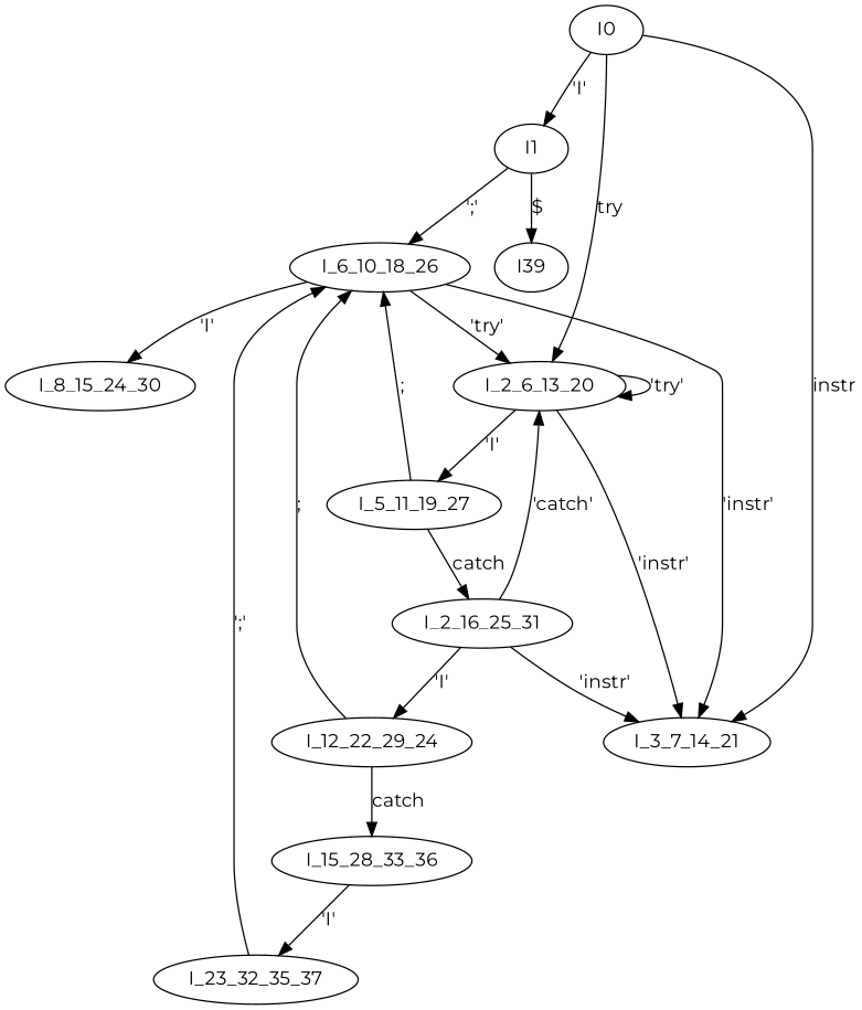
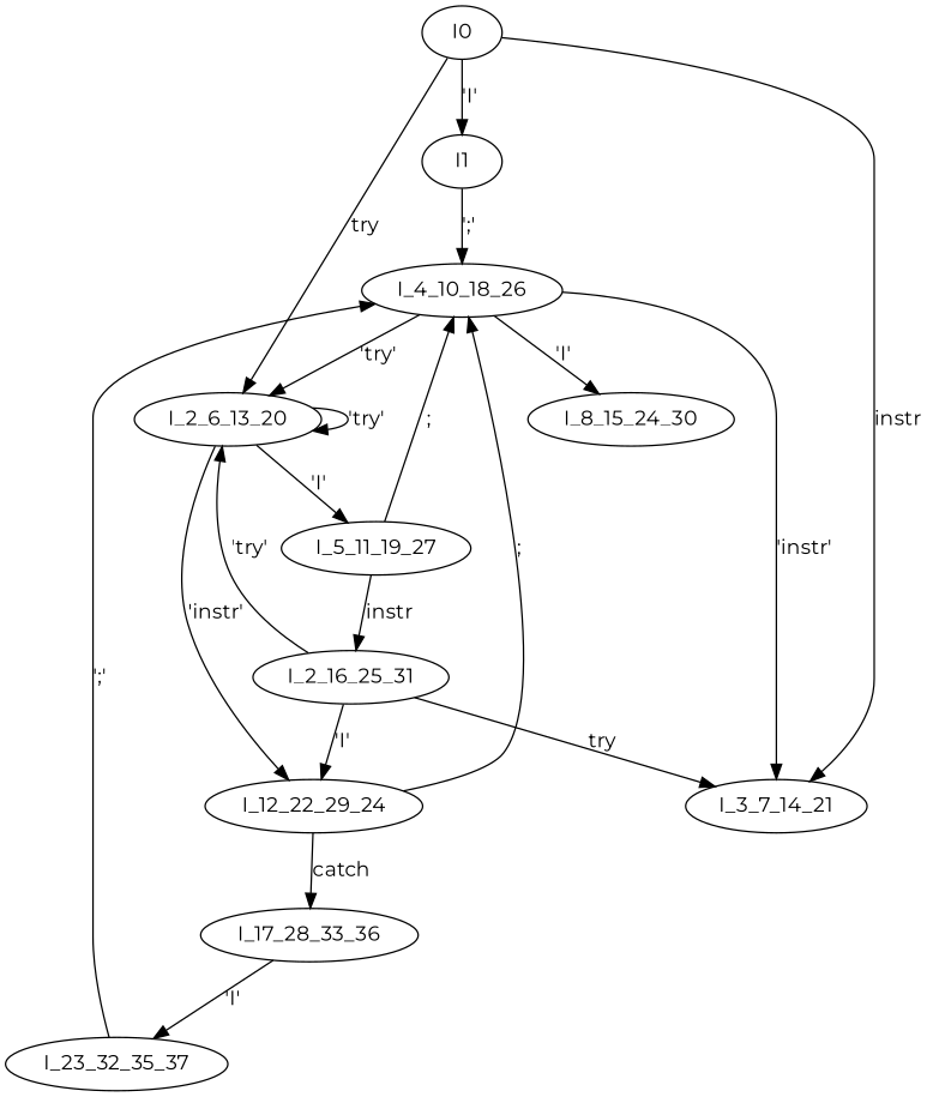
  digraph {
    fontname=Montserrat
    node [fontname=Montserrat]
    edge [fontname=Montserrat]
    I0
    I1
    I_2_6_13_20
    I_3_7_14_21
-   I_4_10_18_26 [label=I_6_10_18_26]
-   I39
+   I_4_10_18_26
    I_5_11_19_27
    I_8_15_24_30
    n9 [label=I_2_16_25_31]
    I_12_22_29_24
-   I_17_28_33_36 [label=I_15_28_33_36]
+   I_17_28_33_36
    I_23_32_35_37
    I0 -> I1 [label="'I'"]
    I0 -> I_2_6_13_20 [label=try]
    I0 -> I_3_7_14_21 [label=instr]
    I1 -> I_4_10_18_26 [label="';'"]
-   I1 -> I39 [label="$"]
    I_2_6_13_20 -> I_2_6_13_20 [label="'try'"]
-   I_2_6_13_20 -> I_3_7_14_21 [label="'instr'"]
+   I_2_6_13_20 -> I_12_22_29_24 [label="'instr'"]
    I_2_6_13_20 -> I_5_11_19_27 [label="'I'"]
    I_4_10_18_26 -> I_2_6_13_20 [label="'try'"]
    I_4_10_18_26 -> I_3_7_14_21 [label="'instr'"]
    I_4_10_18_26 -> I_8_15_24_30 [label="'I'"]
    I_5_11_19_27 -> I_4_10_18_26 [label=";"]
-   I_5_11_19_27 -> n9 [label=catch]
-   n9 -> I_2_6_13_20 [label="'catch'"]
-   n9 -> I_3_7_14_21 [label="'instr'"]
+   I_5_11_19_27 -> n9 [label=instr]
+   n9 -> I_2_6_13_20 [label="'try'"]
+   n9 -> I_3_7_14_21 [label=try]
    n9 -> I_12_22_29_24 [label="'I'"]
    I_12_22_29_24 -> I_4_10_18_26 [label=";"]
    I_12_22_29_24 -> I_17_28_33_36 [label=catch]
    I_17_28_33_36 -> I_23_32_35_37 [label="'I'"]
    I_23_32_35_37 -> I_4_10_18_26 [label="';'"]
  }
